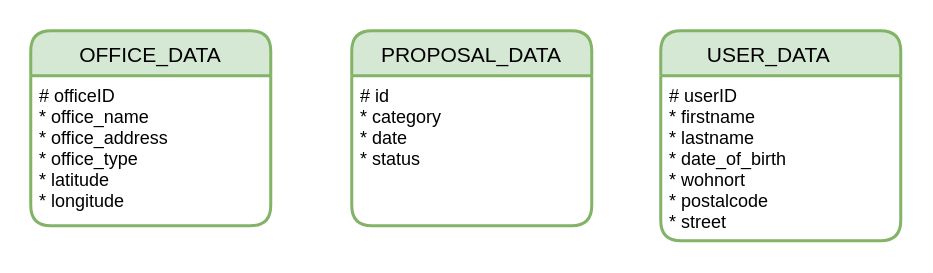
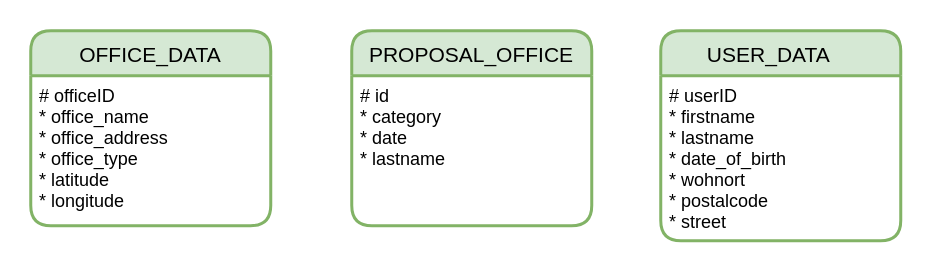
  <mxCell id="0" />
  <mxCell id="1" parent="0" />
  <mxCell id="2" value="OFFICE_DATA" style="swimlane;childLayout=stackLayout;horizontal=1;startSize=30;horizontalStack=0;rounded=1;fontSize=14;fontStyle=0;strokeWidth=2;resizeParent=0;resizeLast=1;shadow=0;dashed=0;align=center;fillColor=#d5e8d4;strokeColor=#82b366;" parent="1" vertex="1"><mxGeometry x="20" y="20" width="160" height="130" as="geometry" /></mxCell>
  <mxCell id="3" value="# officeID&#10;* office_name&#10;* office_address&#10;* office_type&#10;* latitude&#10;* longitude&#10;&#10;" style="align=left;strokeColor=none;fillColor=none;spacingLeft=4;fontSize=12;verticalAlign=top;resizable=0;rotatable=0;part=1;" parent="2" vertex="1"><mxGeometry y="30" width="160" height="100" as="geometry" /></mxCell>
- <mxCell id="4" value="PROPOSAL_DATA" style="swimlane;childLayout=stackLayout;horizontal=1;startSize=30;horizontalStack=0;rounded=1;fontSize=14;fontStyle=0;strokeWidth=2;resizeParent=0;resizeLast=1;shadow=0;dashed=0;align=center;fillColor=#d5e8d4;strokeColor=#82b366;" parent="1" vertex="1"><mxGeometry x="234" y="20" width="160" height="130" as="geometry" /></mxCell>
- <mxCell id="5" value="# id&#10;* category&#10;* date&#10;* status" style="align=left;strokeColor=none;fillColor=none;spacingLeft=4;fontSize=12;verticalAlign=top;resizable=0;rotatable=0;part=1;" parent="4" vertex="1"><mxGeometry y="30" width="160" height="100" as="geometry" /></mxCell>
+ <mxCell id="4" value="PROPOSAL_OFFICE" style="swimlane;childLayout=stackLayout;horizontal=1;startSize=30;horizontalStack=0;rounded=1;fontSize=14;fontStyle=0;strokeWidth=2;resizeParent=0;resizeLast=1;shadow=0;dashed=0;align=center;fillColor=#d5e8d4;strokeColor=#82b366;" parent="1" vertex="1"><mxGeometry x="234" y="20" width="160" height="130" as="geometry" /></mxCell>
+ <mxCell id="5" value="# id&#10;* category&#10;* date&#10;* lastname" style="align=left;strokeColor=none;fillColor=none;spacingLeft=4;fontSize=12;verticalAlign=top;resizable=0;rotatable=0;part=1;" parent="4" vertex="1"><mxGeometry y="30" width="160" height="100" as="geometry" /></mxCell>
  <mxCell id="6" value="USER_DATA    " style="swimlane;childLayout=stackLayout;horizontal=1;startSize=30;horizontalStack=0;rounded=1;fontSize=14;fontStyle=0;strokeWidth=2;resizeParent=0;resizeLast=1;shadow=0;dashed=0;align=center;fillColor=#d5e8d4;strokeColor=#82b366;" parent="1" vertex="1"><mxGeometry x="440" y="20" width="160" height="140" as="geometry" /></mxCell>
  <mxCell id="7" value="# userID&#10;* firstname&#10;* lastname&#10;* date_of_birth&#10;* wohnort&#10;* postalcode&#10;* street&#10;&#10;" style="align=left;strokeColor=none;fillColor=none;spacingLeft=4;fontSize=12;verticalAlign=top;resizable=0;rotatable=0;part=1;" parent="6" vertex="1"><mxGeometry y="30" width="160" height="110" as="geometry" /></mxCell>
